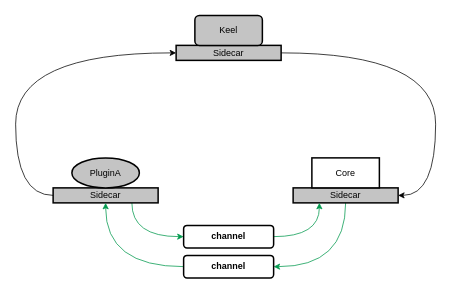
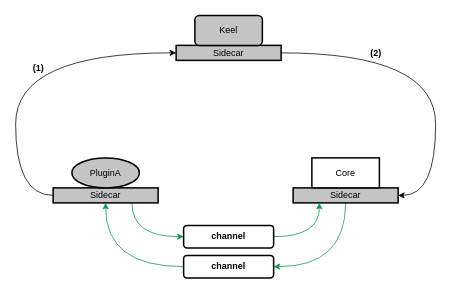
  <mxCell id="0" />
  <mxCell id="1" parent="0" />
  <mxCell id="2" style="edgeStyle=orthogonalEdgeStyle;curved=1;rounded=0;orthogonalLoop=1;jettySize=auto;html=1;exitX=1;exitY=0.5;exitDx=0;exitDy=0;entryX=1;entryY=0.5;entryDx=0;entryDy=0;strokeColor=#000000;" edge="1" parent="1" source="17" target="8"><mxGeometry relative="1" as="geometry"><Array as="points"><mxPoint x="580" y="70" /><mxPoint x="580" y="260" /></Array></mxGeometry></mxCell>
  <mxCell id="3" style="edgeStyle=orthogonalEdgeStyle;curved=1;rounded=0;orthogonalLoop=1;jettySize=auto;html=1;exitX=0;exitY=0.5;exitDx=0;exitDy=0;entryX=0;entryY=0.5;entryDx=0;entryDy=0;strokeColor=#000000;" edge="1" parent="1" source="5" target="17"><mxGeometry relative="1" as="geometry"><Array as="points"><mxPoint x="20" y="260" /><mxPoint x="20" y="70" /></Array></mxGeometry></mxCell>
  <mxCell id="4" style="edgeStyle=orthogonalEdgeStyle;curved=1;rounded=0;orthogonalLoop=1;jettySize=auto;html=1;exitX=0.75;exitY=1;exitDx=0;exitDy=0;entryX=0;entryY=0.5;entryDx=0;entryDy=0;strokeColor=#00994D;" edge="1" parent="1" source="5" target="13"><mxGeometry relative="1" as="geometry" /></mxCell>
  <mxCell id="5" value="&lt;font color=&quot;#000000&quot;&gt;Sidecar&lt;/font&gt;" style="rounded=0;whiteSpace=wrap;html=1;strokeColor=#000000;strokeWidth=2;fillColor=#C4C4C4;" vertex="1" parent="1"><mxGeometry x="70" y="250" width="140" height="20" as="geometry" /></mxCell>
  <mxCell id="6" value="&lt;font color=&quot;#000000&quot;&gt;PluginA&lt;/font&gt;" style="ellipse;whiteSpace=wrap;html=1;strokeColor=#000000;strokeWidth=2;fillColor=#C4C4C4;" vertex="1" parent="1"><mxGeometry x="95" y="210" width="90" height="40" as="geometry" /></mxCell>
  <mxCell id="7" style="edgeStyle=orthogonalEdgeStyle;curved=1;rounded=0;orthogonalLoop=1;jettySize=auto;html=1;exitX=0.5;exitY=1;exitDx=0;exitDy=0;entryX=1;entryY=0.5;entryDx=0;entryDy=0;strokeColor=#00994D;" edge="1" parent="1" source="8" target="15"><mxGeometry relative="1" as="geometry" /></mxCell>
  <mxCell id="8" value="&lt;font color=&quot;#000000&quot;&gt;Sidecar&lt;/font&gt;" style="rounded=0;whiteSpace=wrap;html=1;strokeColor=#000000;strokeWidth=2;fillColor=#C4C4C4;" vertex="1" parent="1"><mxGeometry x="390" y="250" width="140" height="20" as="geometry" /></mxCell>
  <mxCell id="9" value="&lt;font color=&quot;#000000&quot;&gt;Core&lt;/font&gt;" style="rounded=0;whiteSpace=wrap;html=1;strokeColor=#000000;strokeWidth=2;fillColor=#ffffff;" vertex="1" parent="1"><mxGeometry x="415" y="210" width="90" height="40" as="geometry" /></mxCell>
+ <mxCell id="10" value="&lt;b&gt;&lt;font color=&quot;#000000&quot;&gt;(1)&lt;/font&gt;&lt;/b&gt;" style="text;html=1;align=center;verticalAlign=middle;resizable=0;points=[];autosize=1;strokeColor=none;" vertex="1" parent="1"><mxGeometry x="35" y="80" width="30" height="20" as="geometry" /></mxCell>
+ <mxCell id="11" value="&lt;b&gt;&lt;font color=&quot;#000000&quot;&gt;(2)&lt;/font&gt;&lt;/b&gt;" style="text;html=1;align=center;verticalAlign=middle;resizable=0;points=[];autosize=1;strokeColor=none;" vertex="1" parent="1"><mxGeometry x="485" y="60" width="30" height="20" as="geometry" /></mxCell>
  <mxCell id="12" style="edgeStyle=orthogonalEdgeStyle;curved=1;rounded=0;orthogonalLoop=1;jettySize=auto;html=1;exitX=1;exitY=0.5;exitDx=0;exitDy=0;entryX=0.25;entryY=1;entryDx=0;entryDy=0;strokeColor=#00994D;" edge="1" parent="1" source="13" target="8"><mxGeometry relative="1" as="geometry" /></mxCell>
  <mxCell id="13" value="&lt;font color=&quot;#000000&quot;&gt;&lt;b&gt;channel&lt;/b&gt;&lt;/font&gt;" style="rounded=1;whiteSpace=wrap;html=1;strokeColor=#000000;strokeWidth=2;fillColor=#FFFFFF;" vertex="1" parent="1"><mxGeometry x="244" y="300" width="120" height="30" as="geometry" /></mxCell>
  <mxCell id="14" style="edgeStyle=orthogonalEdgeStyle;curved=1;rounded=0;orthogonalLoop=1;jettySize=auto;html=1;exitX=0;exitY=0.5;exitDx=0;exitDy=0;entryX=0.5;entryY=1;entryDx=0;entryDy=0;strokeColor=#00994D;" edge="1" parent="1" source="15" target="5"><mxGeometry relative="1" as="geometry" /></mxCell>
  <mxCell id="15" value="&lt;font color=&quot;#000000&quot;&gt;&lt;b&gt;channel&lt;/b&gt;&lt;/font&gt;" style="rounded=1;whiteSpace=wrap;html=1;strokeColor=#000000;strokeWidth=2;fillColor=#FFFFFF;" vertex="1" parent="1"><mxGeometry x="244" y="340" width="120" height="30" as="geometry" /></mxCell>
  <mxCell id="16" value="" style="group" vertex="1" connectable="0" parent="1"><mxGeometry x="234" y="20" width="140" height="60" as="geometry" /></mxCell>
  <mxCell id="17" value="&lt;font color=&quot;#000000&quot;&gt;Sidecar&lt;/font&gt;" style="rounded=0;whiteSpace=wrap;html=1;strokeColor=#000000;strokeWidth=2;fillColor=#C4C4C4;" vertex="1" parent="16"><mxGeometry y="40" width="140" height="20" as="geometry" /></mxCell>
  <mxCell id="18" value="&lt;font color=&quot;#000000&quot;&gt;Keel&lt;/font&gt;" style="whiteSpace=wrap;html=1;strokeColor=#000000;strokeWidth=2;fillColor=#C4C4C4;rounded=1;" vertex="1" parent="16"><mxGeometry x="25" width="90" height="40" as="geometry" /></mxCell>
